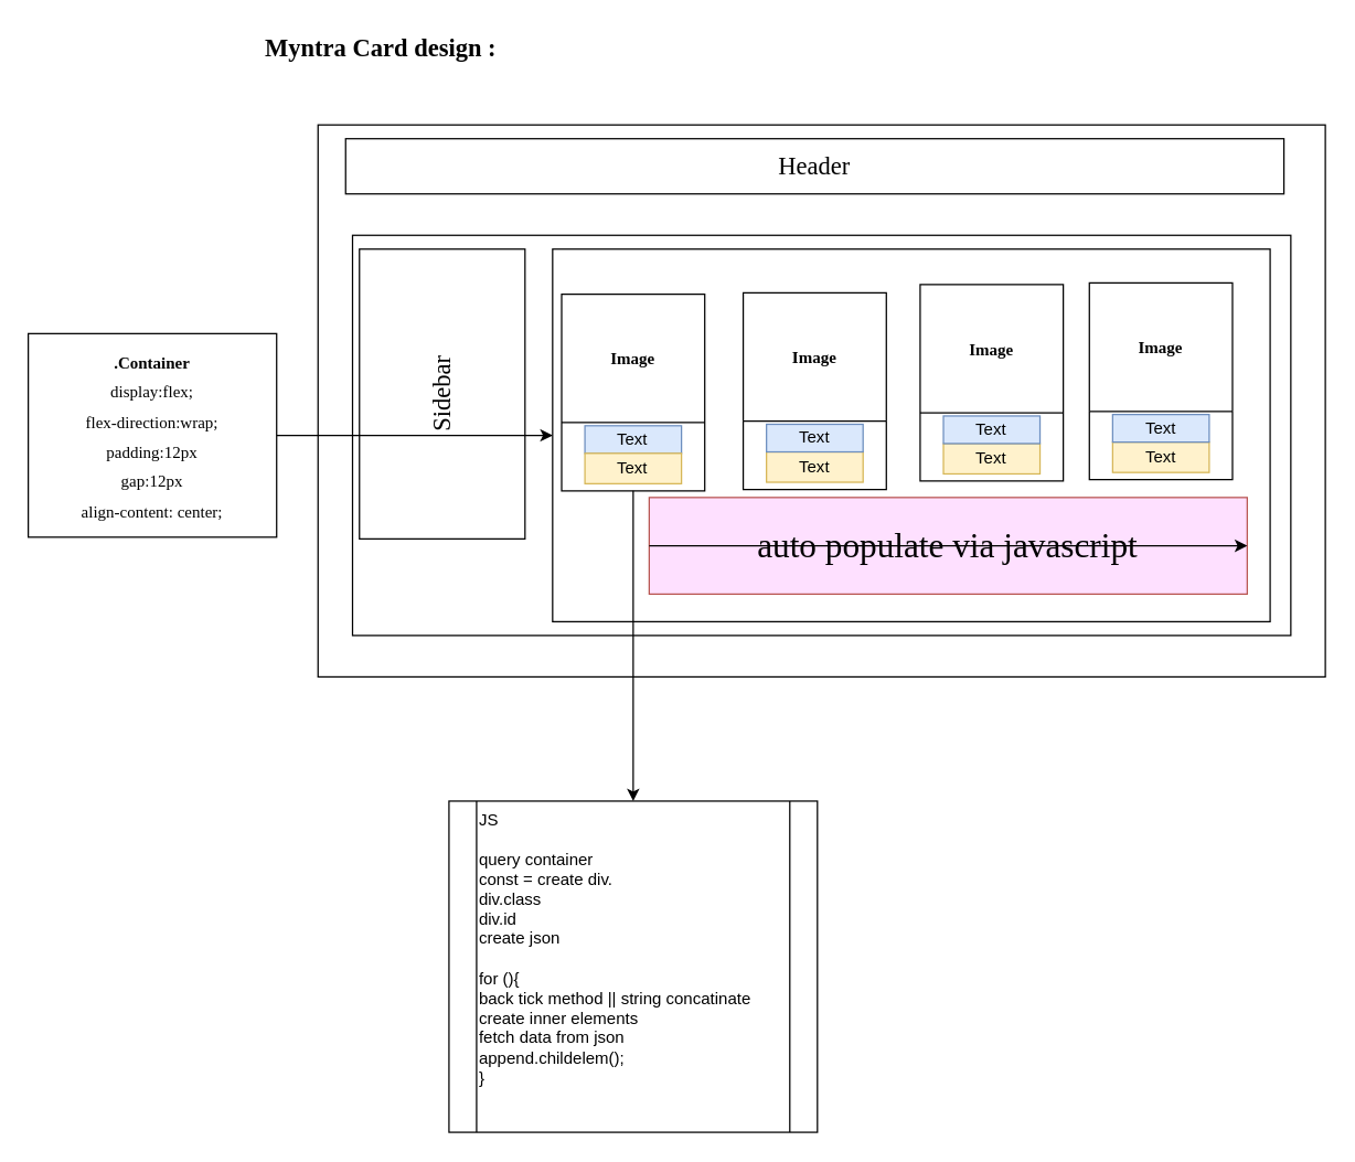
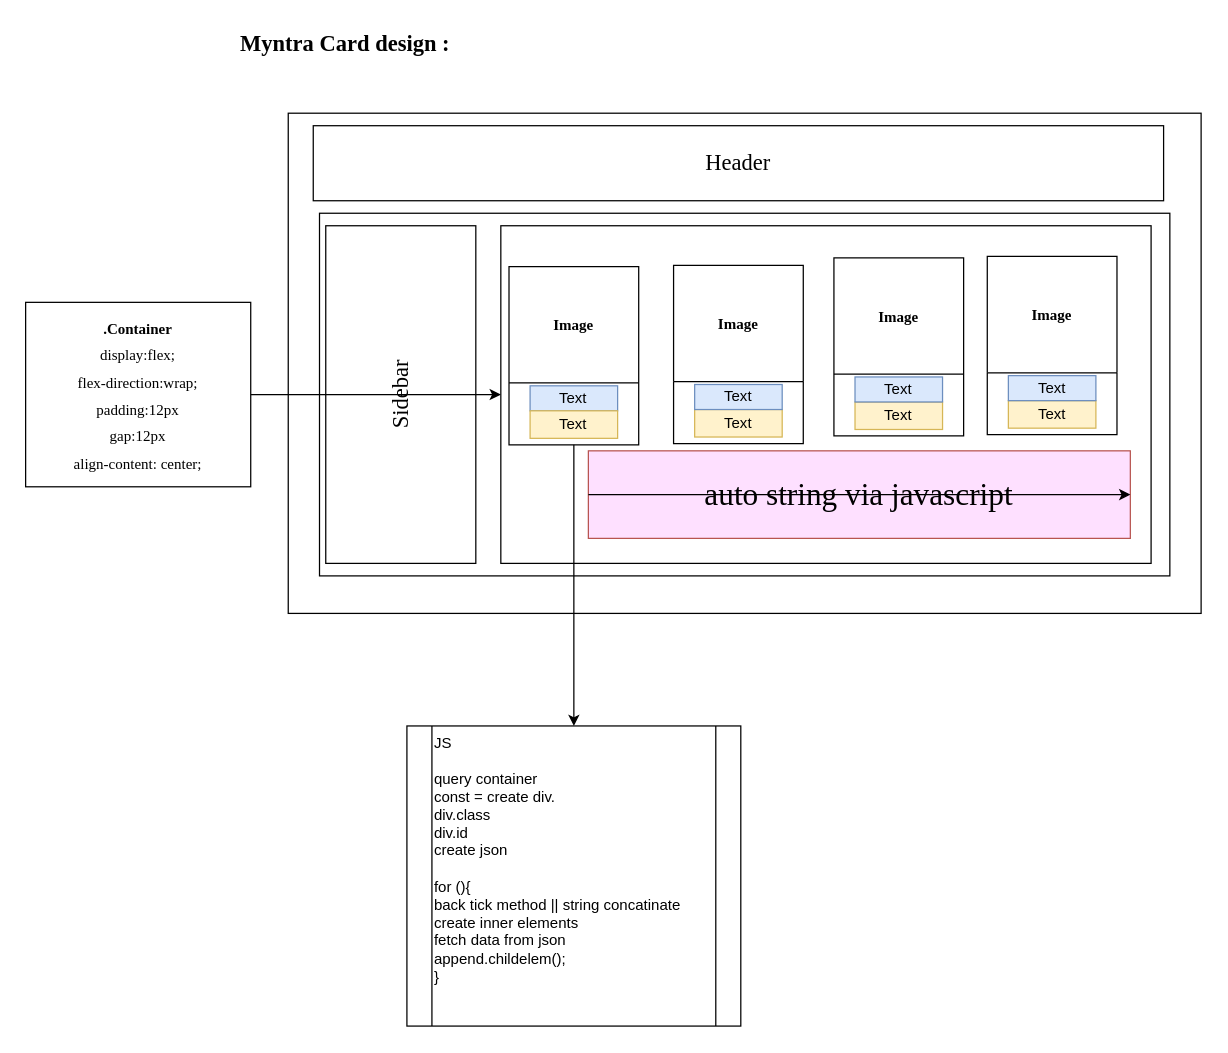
  <mxCell id="0" />
  <mxCell id="1" parent="0" />
  <mxCell id="2" value="" style="rounded=0;whiteSpace=wrap;html=1;" vertex="1" parent="1"><mxGeometry x="230" y="90" width="730" height="400" as="geometry" /></mxCell>
  <mxCell id="3" value="&lt;font face=&quot;Verdana&quot; style=&quot;font-size: 18px&quot;&gt;&lt;b&gt;Myntra Card design :&amp;nbsp;&lt;/b&gt;&lt;/font&gt;" style="text;html=1;strokeColor=none;fillColor=none;align=left;verticalAlign=middle;whiteSpace=wrap;rounded=0;" vertex="1" parent="1"><mxGeometry x="190" y="20" width="350" height="30" as="geometry" /></mxCell>
- <mxCell id="4" value="Header" style="rounded=0;whiteSpace=wrap;html=1;fontFamily=Verdana;fontSize=18;" vertex="1" parent="1"><mxGeometry x="250" y="100" width="680" height="40" as="geometry" /></mxCell>
+ <mxCell id="4" value="Header" style="rounded=0;whiteSpace=wrap;html=1;fontFamily=Verdana;fontSize=18;" vertex="1" parent="1"><mxGeometry x="250" y="100" width="680" height="60" as="geometry" /></mxCell>
  <mxCell id="5" value="" style="rounded=0;whiteSpace=wrap;html=1;fontFamily=Verdana;fontSize=18;" vertex="1" parent="1"><mxGeometry x="255" y="170" width="680" height="290" as="geometry" /></mxCell>
- <mxCell id="6" value="Sidebar" style="rounded=0;whiteSpace=wrap;html=1;fontFamily=Verdana;fontSize=18;horizontal=0;" vertex="1" parent="1"><mxGeometry x="260" y="180" width="120" height="210" as="geometry" /></mxCell>
+ <mxCell id="6" value="Sidebar" style="rounded=0;whiteSpace=wrap;html=1;fontFamily=Verdana;fontSize=18;horizontal=0;" vertex="1" parent="1"><mxGeometry x="260" y="180" width="120" height="270" as="geometry" /></mxCell>
  <mxCell id="7" value="" style="rounded=0;html=1;fontFamily=Verdana;fontSize=18;horizontal=1;whiteSpace=wrap;" vertex="1" parent="1"><mxGeometry x="400" y="180" width="520" height="270" as="geometry" /></mxCell>
  <mxCell id="8" style="edgeStyle=orthogonalEdgeStyle;rounded=0;orthogonalLoop=1;jettySize=auto;html=1;fontFamily=Verdana;fontSize=18;" edge="1" parent="1" source="9" target="7"><mxGeometry relative="1" as="geometry" /></mxCell>
  <mxCell id="9" value="&lt;font style=&quot;font-size: 12px&quot;&gt;&lt;b&gt;.Container&lt;/b&gt;&lt;br&gt;display:flex;&lt;br&gt;flex-direction:wrap;&lt;br&gt;padding:12px&lt;br&gt;gap:12px&lt;br&gt;align-content: center;&lt;br&gt;&lt;/font&gt;" style="rounded=0;whiteSpace=wrap;html=1;fontFamily=Verdana;fontSize=18;" vertex="1" parent="1"><mxGeometry x="20" y="241.25" width="180" height="147.5" as="geometry" /></mxCell>
  <mxCell id="10" style="edgeStyle=orthogonalEdgeStyle;curved=0;rounded=1;sketch=0;orthogonalLoop=1;jettySize=auto;html=1;exitX=1;exitY=0.5;exitDx=0;exitDy=0;entryX=0.5;entryY=0;entryDx=0;entryDy=0;" edge="1" parent="1" source="11" target="14"><mxGeometry relative="1" as="geometry" /></mxCell>
  <mxCell id="11" value="Image" style="swimlane;fontFamily=Verdana;fontSize=12;rotation=90;startSize=93;horizontal=0;labelPosition=center;verticalLabelPosition=middle;align=center;verticalAlign=middle;" vertex="1" parent="1"><mxGeometry x="387.17" y="232.09" width="142.46" height="103.72" as="geometry"><mxRectangle x="273.76" y="266.22" width="150" height="23" as="alternateBounds" /></mxGeometry></mxCell>
  <mxCell id="12" value="Text" style="text;html=1;strokeColor=#6c8ebf;fillColor=#dae8fc;align=center;verticalAlign=middle;whiteSpace=wrap;rounded=0;sketch=0;" vertex="1" parent="11"><mxGeometry x="36.23" y="75.91" width="70" height="20" as="geometry" /></mxCell>
- <mxCell id="13" value="auto populate via javascript" style="text;html=1;strokeColor=#b85450;fillColor=#FEE0FF;align=center;verticalAlign=middle;whiteSpace=wrap;rounded=0;sketch=0;fontFamily=Verdana;fontSize=25;" vertex="1" parent="1"><mxGeometry x="470" y="360" width="433.4" height="70" as="geometry" /></mxCell>
+ <mxCell id="13" value="auto string via javascript" style="text;html=1;strokeColor=#b85450;fillColor=#FEE0FF;align=center;verticalAlign=middle;whiteSpace=wrap;rounded=0;sketch=0;fontFamily=Verdana;fontSize=25;" vertex="1" parent="1"><mxGeometry x="470" y="360" width="433.4" height="70" as="geometry" /></mxCell>
  <mxCell id="14" value="JS&lt;br&gt;&lt;br&gt;query container&lt;br&gt;const = create div.&lt;br&gt;div.class&lt;br&gt;div.id&lt;br&gt;create json&amp;nbsp;&lt;br&gt;&lt;br&gt;for (){&lt;br&gt;back tick method || string concatinate&lt;br&gt;create inner elements&lt;br&gt;fetch data from json&lt;br&gt;append.childelem();&lt;br&gt;}&lt;br&gt;&lt;br&gt;" style="shape=process;whiteSpace=wrap;html=1;backgroundOutline=1;rounded=0;sketch=0;align=left;verticalAlign=top;size=0.075;" vertex="1" parent="1"><mxGeometry x="324.9" y="580" width="267" height="240" as="geometry" /></mxCell>
  <mxCell id="15" value="Text" style="text;html=1;strokeColor=#d6b656;fillColor=#fff2cc;align=center;verticalAlign=middle;whiteSpace=wrap;rounded=0;sketch=0;" vertex="1" parent="1"><mxGeometry x="423.4" y="328" width="70" height="22" as="geometry" /></mxCell>
  <mxCell id="16" value="Text" style="text;html=1;strokeColor=#d6b656;fillColor=#fff2cc;align=center;verticalAlign=middle;whiteSpace=wrap;rounded=0;sketch=0;" vertex="1" parent="1"><mxGeometry x="555" y="326.95" width="70" height="22" as="geometry" /></mxCell>
  <mxCell id="17" value="Image" style="swimlane;fontFamily=Verdana;fontSize=12;rotation=90;startSize=93;horizontal=0;labelPosition=center;verticalLabelPosition=middle;align=center;verticalAlign=middle;" vertex="1" parent="1"><mxGeometry x="518.77" y="231.04" width="142.46" height="103.72" as="geometry"><mxRectangle x="313" y="367" width="150" height="23" as="alternateBounds" /></mxGeometry></mxCell>
  <mxCell id="18" value="Text" style="text;html=1;strokeColor=#6c8ebf;fillColor=#dae8fc;align=center;verticalAlign=middle;whiteSpace=wrap;rounded=0;sketch=0;" vertex="1" parent="17"><mxGeometry x="36.23" y="75.91" width="70" height="20" as="geometry" /></mxCell>
  <mxCell id="19" value="Text" style="text;html=1;strokeColor=#d6b656;fillColor=#fff2cc;align=center;verticalAlign=middle;whiteSpace=wrap;rounded=0;sketch=0;" vertex="1" parent="1"><mxGeometry x="683.23" y="320.91" width="70" height="22" as="geometry" /></mxCell>
  <mxCell id="20" value="Image" style="swimlane;fontFamily=Verdana;fontSize=12;rotation=90;startSize=93;horizontal=0;labelPosition=center;verticalLabelPosition=middle;align=center;verticalAlign=middle;" vertex="1" parent="1"><mxGeometry x="647" y="225" width="142.46" height="103.72" as="geometry"><mxRectangle x="313" y="367" width="150" height="23" as="alternateBounds" /></mxGeometry></mxCell>
  <mxCell id="21" value="Text" style="text;html=1;strokeColor=#6c8ebf;fillColor=#dae8fc;align=center;verticalAlign=middle;whiteSpace=wrap;rounded=0;sketch=0;" vertex="1" parent="20"><mxGeometry x="36.23" y="75.91" width="70" height="20" as="geometry" /></mxCell>
  <mxCell id="22" value="Text" style="text;html=1;strokeColor=#d6b656;fillColor=#fff2cc;align=center;verticalAlign=middle;whiteSpace=wrap;rounded=0;sketch=0;" vertex="1" parent="1"><mxGeometry x="805.86" y="319.86" width="70" height="22" as="geometry" /></mxCell>
  <mxCell id="23" value="Image" style="swimlane;fontFamily=Verdana;fontSize=12;rotation=90;startSize=93;horizontal=0;labelPosition=center;verticalLabelPosition=middle;align=center;verticalAlign=middle;" vertex="1" parent="1"><mxGeometry x="769.63" y="223.95" width="142.46" height="103.72" as="geometry"><mxRectangle x="313" y="367" width="150" height="23" as="alternateBounds" /></mxGeometry></mxCell>
  <mxCell id="24" value="Text" style="text;html=1;strokeColor=#6c8ebf;fillColor=#dae8fc;align=center;verticalAlign=middle;whiteSpace=wrap;rounded=0;sketch=0;" vertex="1" parent="23"><mxGeometry x="36.23" y="75.91" width="70" height="20" as="geometry" /></mxCell>
  <mxCell id="25" style="edgeStyle=orthogonalEdgeStyle;curved=0;rounded=1;sketch=0;orthogonalLoop=1;jettySize=auto;html=1;exitX=0;exitY=0.5;exitDx=0;exitDy=0;entryX=1;entryY=0.5;entryDx=0;entryDy=0;" edge="1" parent="1" source="13" target="13"><mxGeometry relative="1" as="geometry"><mxPoint x="730" y="380" as="targetPoint" /><Array as="points"><mxPoint x="550" y="395" /><mxPoint x="550" y="395" /></Array></mxGeometry></mxCell>
